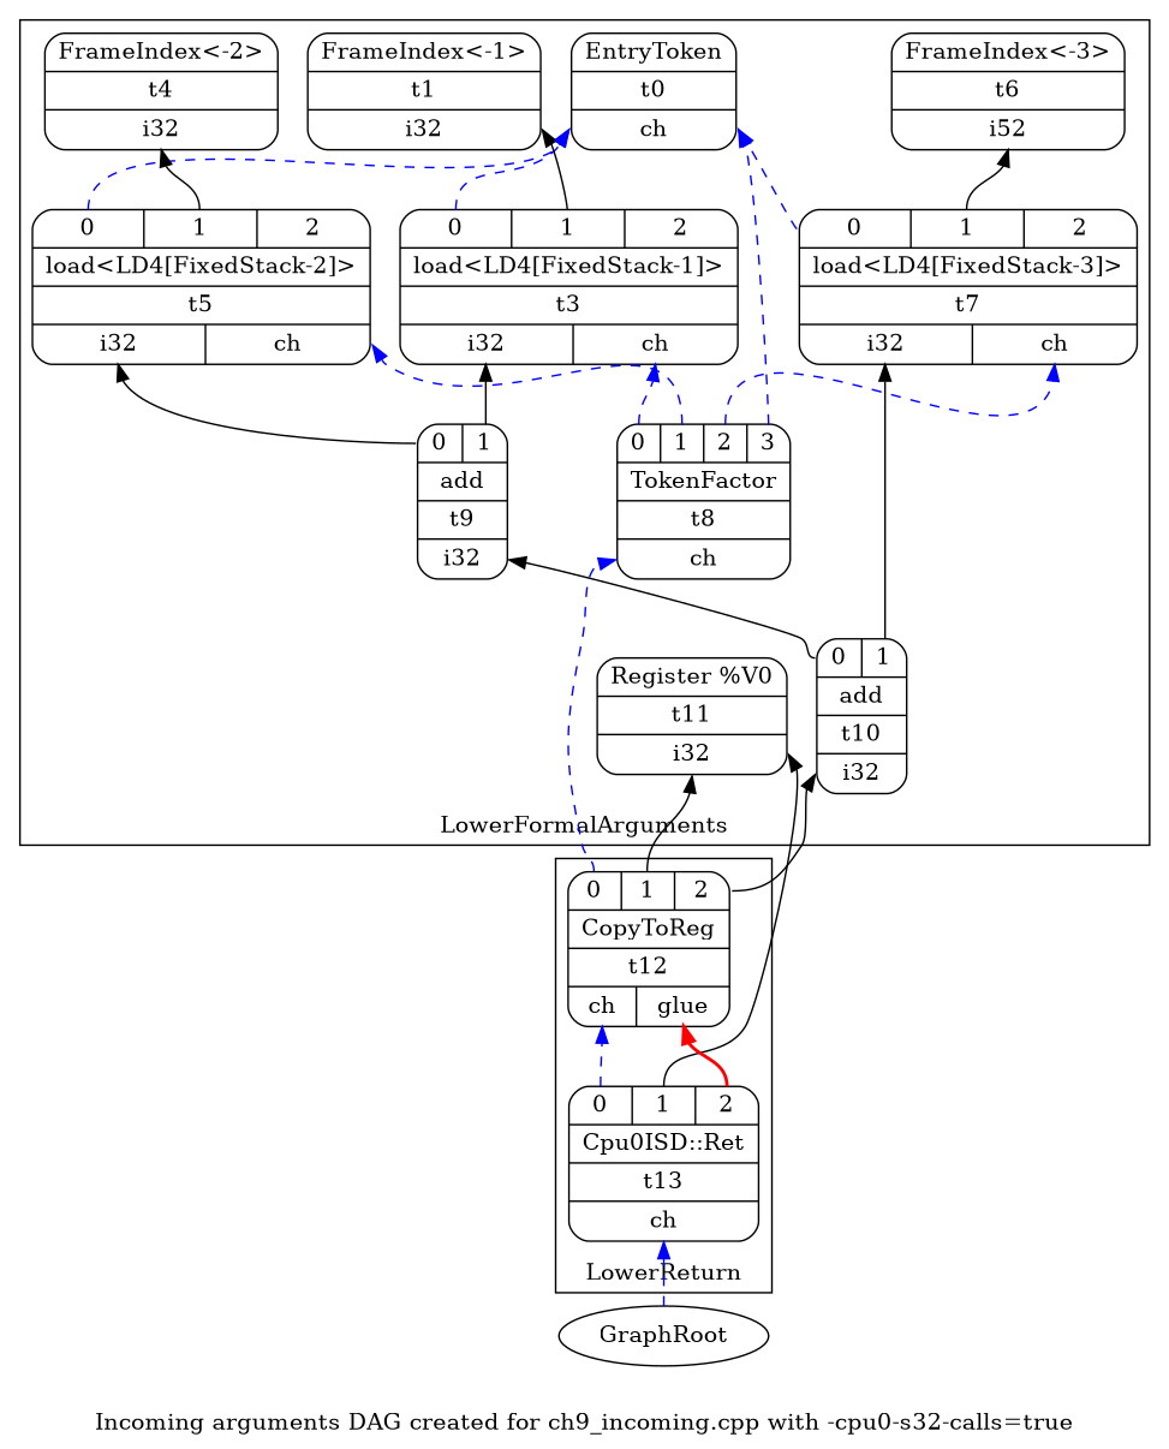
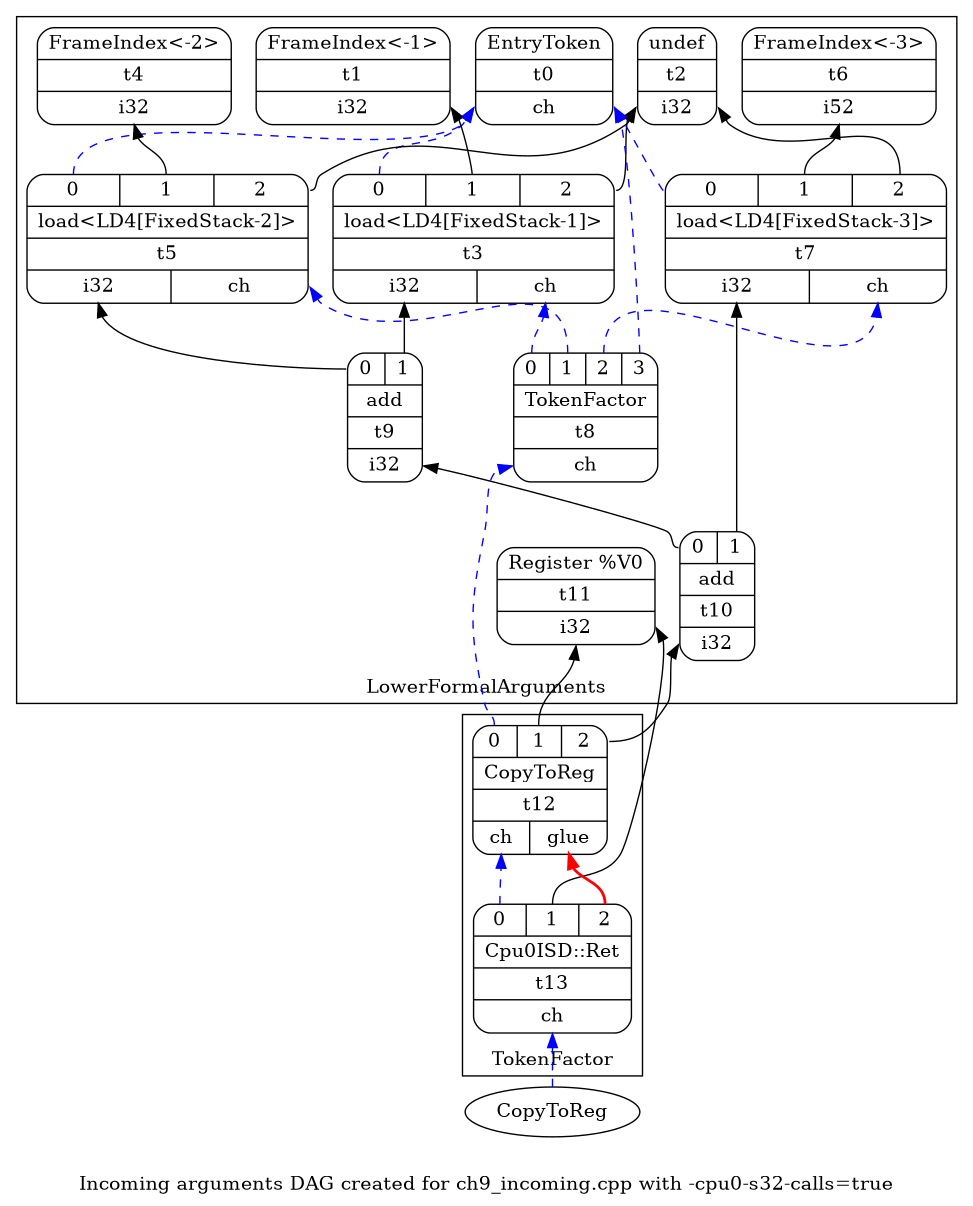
  digraph {
    label="Incoming arguments DAG created for ch9_incoming.cpp with -cpu0-s32-calls=true"
    rankdir=BT
    node [shape=Mrecord]
    edge [headport=d0 tailport=s0]
    n1 [label="{EntryToken|t0|{<d0>ch}}"]
    n2 [label="{FrameIndex\<-1\>|t1|{<d0>i32}}"]
+   n3 [label="{undef|t2|{<d0>i32}}"]
    n4 [label="{{<s0>0|<s1>1|<s2>2}|load\<LD4[FixedStack-1]\>|t3|{<d0>i32|<d1>ch}}"]
    n5 [label="{FrameIndex\<-2\>|t4|{<d0>i32}}"]
    n6 [label="{{<s0>0|<s1>1|<s2>2}|load\<LD4[FixedStack-2]\>|t5|{<d0>i32|<d1>ch}}"]
    n7 [label="{FrameIndex\<-3\>|t6|{<d0>i52}}"]
    n8 [label="{{<s0>0|<s1>1|<s2>2}|load\<LD4[FixedStack-3]\>|t7|{<d0>i32|<d1>ch}}"]
    n9 [label="{{<s0>0|<s1>1|<s2>2|<s3>3}|TokenFactor|t8|{<d0>ch}}"]
    n10 [label="{{<s0>0|<s1>1}|add|t9|{<d0>i32}}"]
    n11 [label="{{<s0>0|<s1>1}|add|t10|{<d0>i32}}"]
    n12 [label="{Register %V0|t11|{<d0>i32}}"]
    n13 [label="{{<s0>0|<s1>1|<s2>2}|CopyToReg|t12|{<d0>ch|<d1>glue}}"]
    n14 [label="{{<s0>0|<s1>1|<s2>2}|Cpu0ISD::Ret|t13|{<d0>ch}}"]
-   n15 [label=GraphRoot plaintext=circle shape=""]
+   n15 [label=CopyToReg plaintext=circle shape=""]
    subgraph cluster_1 {
      label=LowerFormalArguments
      n1
      n2
+     n3
      n4
      n5
      n6
      n7
      n8
      n9
      n10
      n11
      n12
    }
    subgraph cluster_2 {
-     label=LowerReturn
+     label=TokenFactor
      n13
      n14
    }
    n4 -> n1 [color=blue style=dashed]
    n4 -> n2 [tailport=s1]
+   n4 -> n3 [tailport=s2]
    n6 -> n1 [color=blue style=dashed]
+   n6 -> n3 [tailport=s2]
    n6 -> n5 [tailport=s1]
    n8 -> n1 [color=blue style=dashed]
+   n8 -> n3 [tailport=s2]
    n8 -> n7 [tailport=s1]
    n9 -> n1 [color=blue style=dashed tailport=s3]
    n9 -> n4 [color=blue headport=d1 style=dashed]
    n9 -> n6 [color=blue headport=d1 style=dashed tailport=s1]
    n9 -> n8 [color=blue headport=d1 style=dashed tailport=s2]
    n10 -> n4 [tailport=s1]
    n10 -> n6
    n11 -> n8 [tailport=s1]
    n11 -> n10
    n13 -> n9 [color=blue style=dashed]
    n13 -> n11 [tailport=s2]
    n13 -> n12 [tailport=s1]
    n14 -> n12 [tailport=s1]
    n14 -> n13 [color=blue style=dashed]
    n14 -> n13 [color=red headport=d1 style=bold tailport=s2]
    n15 -> n14 [color=blue style=dashed]
  }
